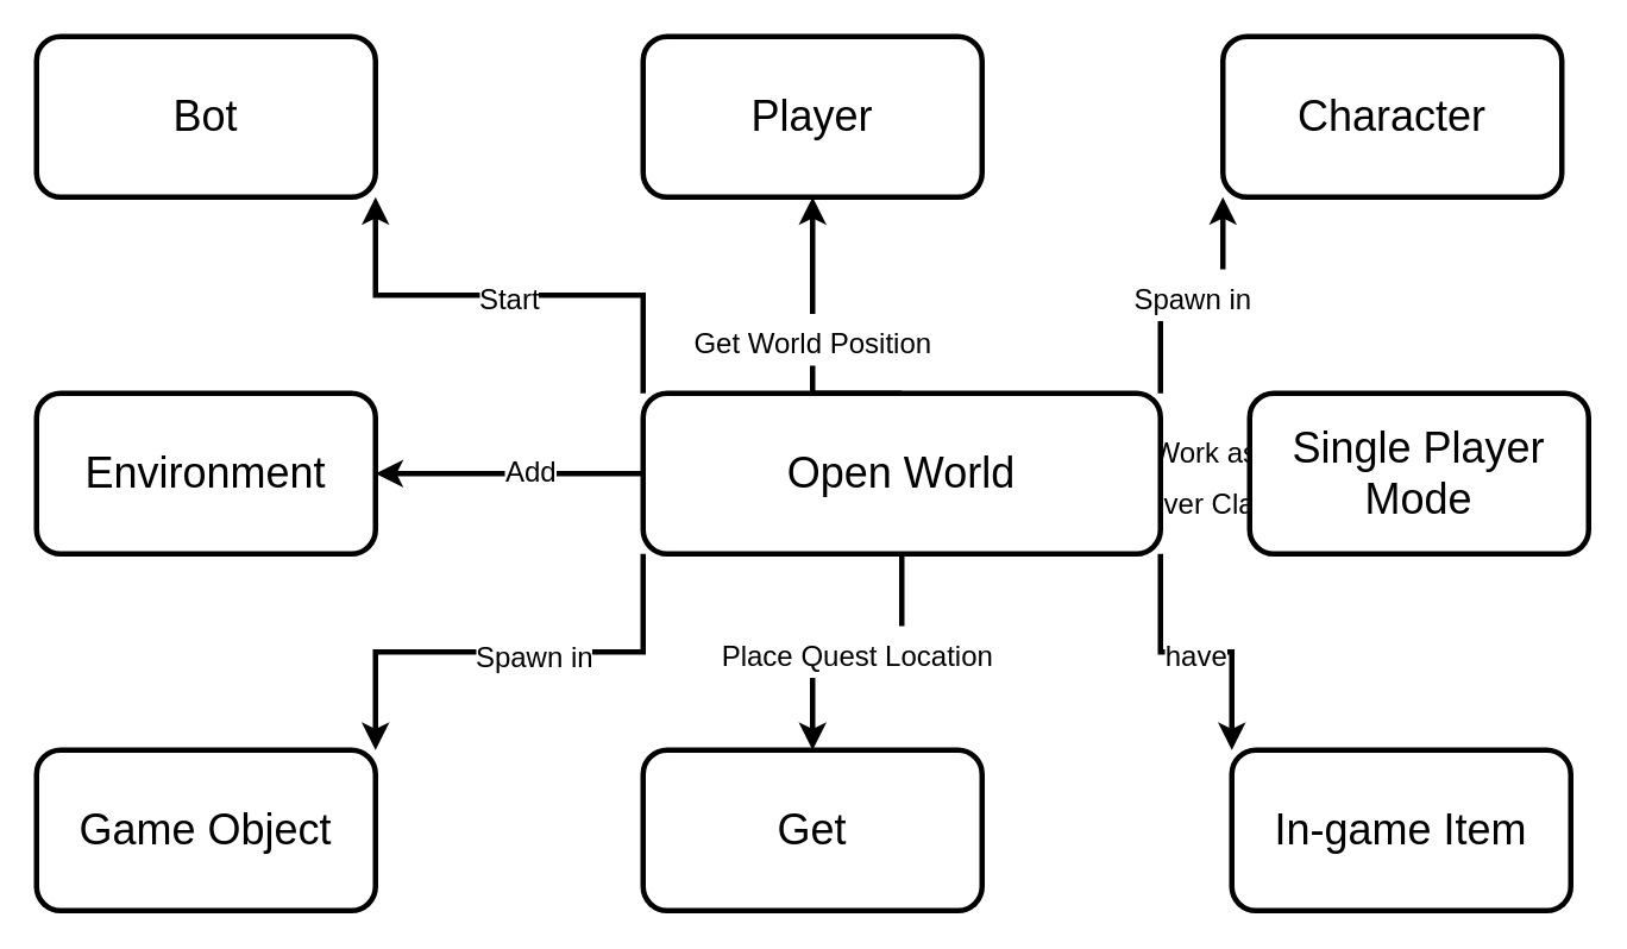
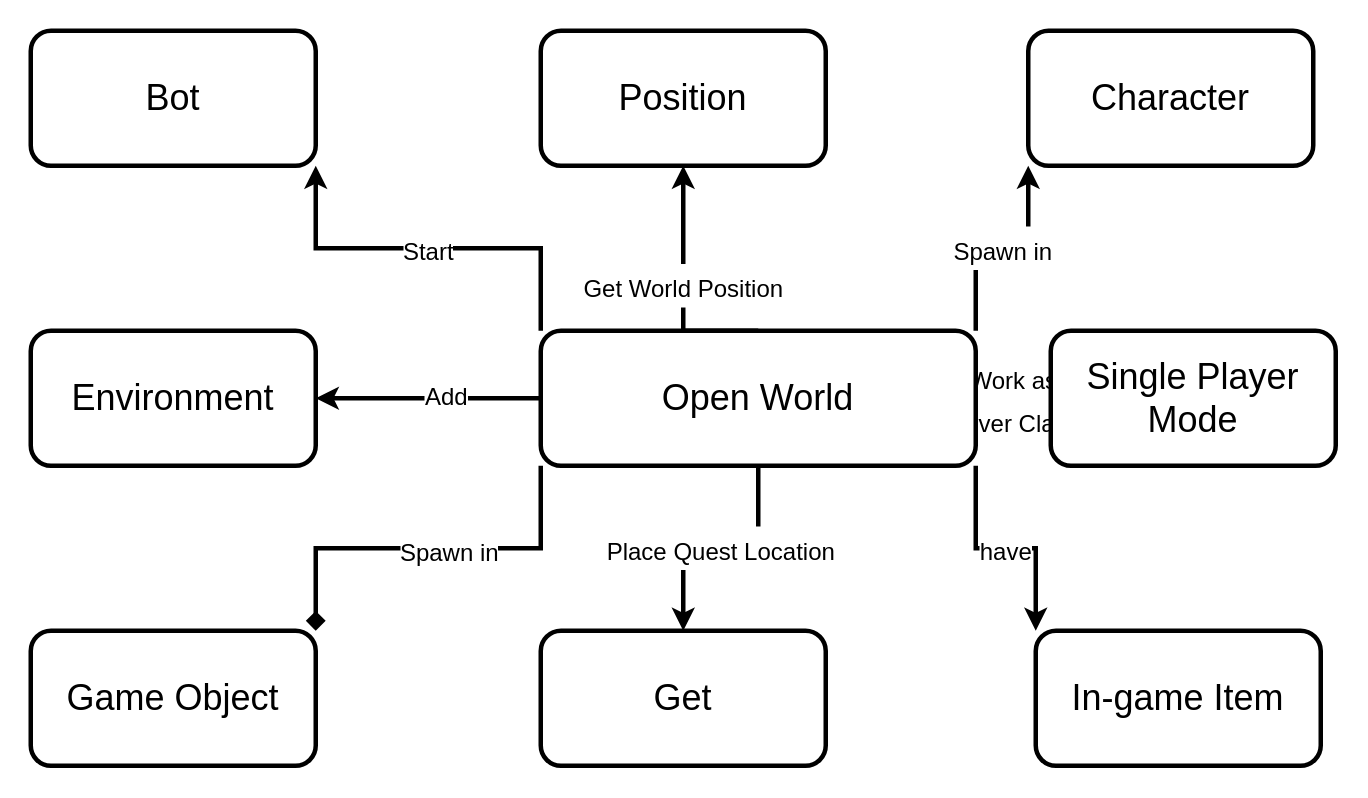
  <mxCell id="0" />
  <mxCell id="1" parent="0" />
  <mxCell id="2" value="&lt;font style=&quot;font-size: 16px&quot;&gt;Get World Position&lt;br&gt;&lt;/font&gt;" style="edgeStyle=orthogonalEdgeStyle;rounded=0;orthogonalLoop=1;jettySize=auto;html=1;exitX=0.5;exitY=0;exitDx=0;exitDy=0;entryX=0.5;entryY=1;entryDx=0;entryDy=0;fontSize=24;strokeWidth=3;" parent="1" source="12" target="13" edge="1"><mxGeometry relative="1" as="geometry"><Array as="points"><mxPoint x="455" y="170" /><mxPoint x="455" y="170" /></Array></mxGeometry></mxCell>
  <mxCell id="3" style="edgeStyle=orthogonalEdgeStyle;rounded=0;orthogonalLoop=1;jettySize=auto;html=1;exitX=0;exitY=0.5;exitDx=0;exitDy=0;entryX=1;entryY=0.5;entryDx=0;entryDy=0;fontSize=24;strokeWidth=3;" parent="1" source="12" target="16" edge="1"><mxGeometry relative="1" as="geometry" /></mxCell>
  <mxCell id="4" value="Add" style="edgeLabel;html=1;align=center;verticalAlign=middle;resizable=0;points=[];fontSize=16;" parent="3" vertex="1" connectable="0"><mxGeometry x="-0.147" y="-2" relative="1" as="geometry"><mxPoint as="offset" /></mxGeometry></mxCell>
  <mxCell id="5" value="&lt;div&gt;&lt;font size=&quot;3&quot;&gt;Work as&lt;/font&gt;&lt;/div&gt;&lt;div&gt;&lt;font size=&quot;3&quot;&gt;Driver Class&lt;/font&gt;&lt;/div&gt;" style="edgeStyle=orthogonalEdgeStyle;rounded=0;orthogonalLoop=1;jettySize=auto;html=1;exitX=1;exitY=0.5;exitDx=0;exitDy=0;entryX=0;entryY=0.5;entryDx=0;entryDy=0;fontSize=24;strokeWidth=3;" parent="1" source="12" target="15" edge="1"><mxGeometry relative="1" as="geometry" /></mxCell>
  <mxCell id="6" value="&lt;font style=&quot;font-size: 16px&quot;&gt;Place Quest Location&lt;/font&gt;" style="edgeStyle=orthogonalEdgeStyle;rounded=0;orthogonalLoop=1;jettySize=auto;html=1;exitX=0.5;exitY=1;exitDx=0;exitDy=0;entryX=0.5;entryY=0;entryDx=0;entryDy=0;fontSize=24;strokeWidth=3;" parent="1" source="12" target="14" edge="1"><mxGeometry relative="1" as="geometry" /></mxCell>
  <mxCell id="7" value="&lt;font style=&quot;font-size: 16px&quot;&gt;Start&lt;/font&gt;" style="edgeStyle=orthogonalEdgeStyle;rounded=0;orthogonalLoop=1;jettySize=auto;html=1;exitX=0;exitY=0;exitDx=0;exitDy=0;entryX=1;entryY=1;entryDx=0;entryDy=0;fontSize=24;strokeWidth=3;" parent="1" source="12" target="17" edge="1"><mxGeometry relative="1" as="geometry" /></mxCell>
  <mxCell id="8" value="&lt;font style=&quot;font-size: 16px&quot;&gt;Spawn in&lt;/font&gt;" style="edgeStyle=orthogonalEdgeStyle;rounded=0;orthogonalLoop=1;jettySize=auto;html=1;exitX=1;exitY=0;exitDx=0;exitDy=0;entryX=0;entryY=1;entryDx=0;entryDy=0;fontSize=24;strokeWidth=3;" parent="1" source="12" target="18" edge="1"><mxGeometry relative="1" as="geometry" /></mxCell>
  <mxCell id="9" value="&lt;font style=&quot;font-size: 16px&quot;&gt;have&lt;/font&gt;" style="edgeStyle=orthogonalEdgeStyle;rounded=0;orthogonalLoop=1;jettySize=auto;html=1;exitX=1;exitY=1;exitDx=0;exitDy=0;entryX=0;entryY=0;entryDx=0;entryDy=0;fontSize=24;strokeWidth=3;" parent="1" source="12" target="19" edge="1"><mxGeometry relative="1" as="geometry" /></mxCell>
- <mxCell id="10" style="edgeStyle=orthogonalEdgeStyle;rounded=0;orthogonalLoop=1;jettySize=auto;html=1;exitX=0;exitY=1;exitDx=0;exitDy=0;entryX=1;entryY=0;entryDx=0;entryDy=0;fontSize=24;strokeWidth=3;" parent="1" source="12" target="20" edge="1"><mxGeometry relative="1" as="geometry" /></mxCell>
+ <mxCell id="10" style="edgeStyle=orthogonalEdgeStyle;rounded=0;orthogonalLoop=1;jettySize=auto;html=1;exitX=0;exitY=1;exitDx=0;exitDy=0;entryX=1;entryY=0;entryDx=0;entryDy=0;fontSize=24;strokeWidth=3;endArrow=diamond;" parent="1" source="12" target="20" edge="1"><mxGeometry relative="1" as="geometry" /></mxCell>
  <mxCell id="11" value="&lt;font size=&quot;3&quot;&gt;Spawn in&lt;br&gt;&lt;/font&gt;" style="edgeLabel;html=1;align=center;verticalAlign=middle;resizable=0;points=[];fontSize=24;" parent="10" vertex="1" connectable="0"><mxGeometry x="-0.1" relative="1" as="geometry"><mxPoint as="offset" /></mxGeometry></mxCell>
  <mxCell id="12" value="&lt;font style=&quot;font-size: 24px&quot;&gt;Open World&lt;/font&gt;" style="rounded=1;whiteSpace=wrap;html=1;strokeWidth=3;" parent="1" vertex="1"><mxGeometry x="360" y="220" width="290" height="90" as="geometry" /></mxCell>
- <mxCell id="13" value="&lt;font style=&quot;font-size: 24px&quot;&gt;Player&lt;/font&gt;" style="rounded=1;whiteSpace=wrap;html=1;strokeWidth=3;" parent="1" vertex="1"><mxGeometry x="360" y="20" width="190" height="90" as="geometry" /></mxCell>
+ <mxCell id="13" value="&lt;font style=&quot;font-size: 24px&quot;&gt;Position&lt;/font&gt;" style="rounded=1;whiteSpace=wrap;html=1;strokeWidth=3;" parent="1" vertex="1"><mxGeometry x="360" y="20" width="190" height="90" as="geometry" /></mxCell>
  <mxCell id="14" value="&lt;font style=&quot;font-size: 24px&quot;&gt;Get&lt;br&gt;&lt;/font&gt;" style="rounded=1;whiteSpace=wrap;html=1;strokeWidth=3;" parent="1" vertex="1"><mxGeometry x="360" y="420" width="190" height="90" as="geometry" /></mxCell>
  <mxCell id="15" value="&lt;font style=&quot;font-size: 24px&quot;&gt;Single Player Mode&lt;br&gt;&lt;/font&gt;" style="rounded=1;whiteSpace=wrap;html=1;strokeWidth=3;" parent="1" vertex="1"><mxGeometry x="700" y="220" width="190" height="90" as="geometry" /></mxCell>
  <mxCell id="16" value="&lt;font style=&quot;font-size: 24px&quot;&gt;Environment&lt;/font&gt;" style="rounded=1;whiteSpace=wrap;html=1;strokeWidth=3;" parent="1" vertex="1"><mxGeometry x="20" y="220" width="190" height="90" as="geometry" /></mxCell>
  <mxCell id="17" value="&lt;font style=&quot;font-size: 24px&quot;&gt;Bot&lt;br&gt;&lt;/font&gt;" style="rounded=1;whiteSpace=wrap;html=1;strokeWidth=3;" parent="1" vertex="1"><mxGeometry x="20" y="20" width="190" height="90" as="geometry" /></mxCell>
  <mxCell id="18" value="&lt;font style=&quot;font-size: 24px&quot;&gt;Character&lt;/font&gt;" style="rounded=1;whiteSpace=wrap;html=1;strokeWidth=3;" parent="1" vertex="1"><mxGeometry x="685" y="20" width="190" height="90" as="geometry" /></mxCell>
  <mxCell id="19" value="&lt;font style=&quot;font-size: 24px&quot;&gt;In-game Item&lt;br&gt;&lt;/font&gt;" style="rounded=1;whiteSpace=wrap;html=1;strokeWidth=3;" parent="1" vertex="1"><mxGeometry x="690" y="420" width="190" height="90" as="geometry" /></mxCell>
  <mxCell id="20" value="&lt;font style=&quot;font-size: 24px&quot;&gt;Game Object&lt;/font&gt;" style="rounded=1;whiteSpace=wrap;html=1;strokeWidth=3;" parent="1" vertex="1"><mxGeometry x="20" y="420" width="190" height="90" as="geometry" /></mxCell>
